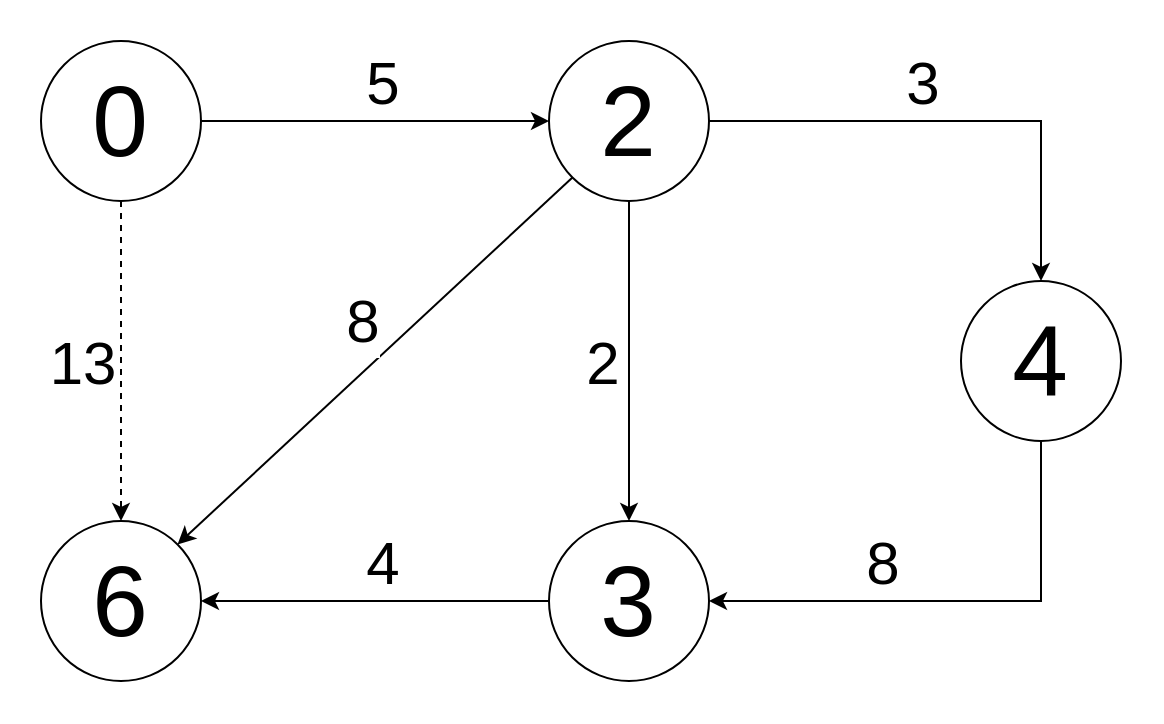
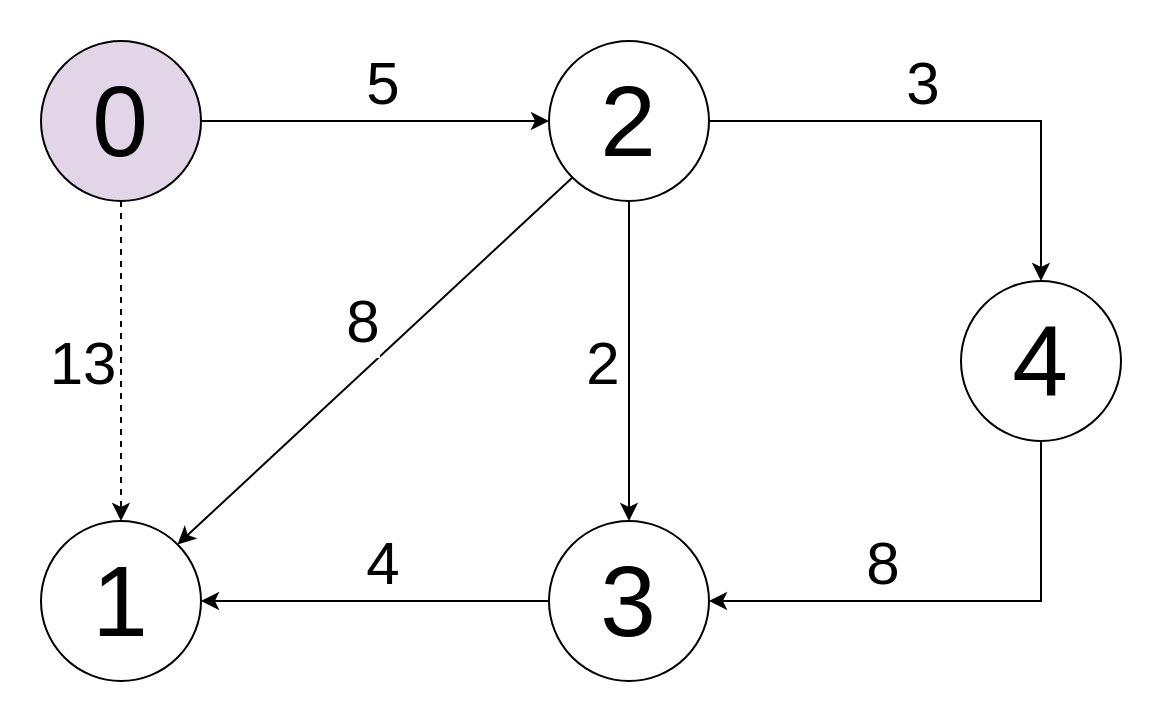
  <mxCell id="0" />
  <mxCell id="1" parent="0" />
  <mxCell id="2" value="" style="edgeStyle=orthogonalEdgeStyle;rounded=0;orthogonalLoop=1;jettySize=auto;html=1;" edge="1" parent="1" source="4" target="12"><mxGeometry relative="1" as="geometry"><mxPoint x="180" y="60" as="targetPoint" /></mxGeometry></mxCell>
  <mxCell id="3" value="5" style="edgeLabel;html=1;align=center;verticalAlign=middle;resizable=0;points=[];fontSize=30;" vertex="1" connectable="0" parent="2"><mxGeometry x="-0.218" y="-2" relative="1" as="geometry"><mxPoint x="22" y="-22" as="offset" /></mxGeometry></mxCell>
- <mxCell id="4" value="&lt;h1&gt;&lt;span style=&quot;font-weight: normal&quot;&gt;&lt;font style=&quot;font-size: 50px&quot;&gt;0&lt;/font&gt;&lt;/span&gt;&lt;/h1&gt;" style="ellipse;whiteSpace=wrap;html=1;" vertex="1" parent="1"><mxGeometry x="20" y="20" width="80" height="80" as="geometry" /></mxCell>
- <mxCell id="5" value="&lt;h1&gt;&lt;span style=&quot;font-weight: normal&quot;&gt;&lt;font style=&quot;font-size: 50px&quot;&gt;6&lt;/font&gt;&lt;/span&gt;&lt;/h1&gt;" style="ellipse;whiteSpace=wrap;html=1;" vertex="1" parent="1"><mxGeometry x="20" y="260" width="80" height="80" as="geometry" /></mxCell>
+ <mxCell id="4" value="&lt;h1&gt;&lt;span style=&quot;font-weight: normal&quot;&gt;&lt;font style=&quot;font-size: 50px&quot;&gt;0&lt;/font&gt;&lt;/span&gt;&lt;/h1&gt;" style="ellipse;whiteSpace=wrap;html=1;fillColor=#e1d5e7;" vertex="1" parent="1"><mxGeometry x="20" y="20" width="80" height="80" as="geometry" /></mxCell>
+ <mxCell id="5" value="&lt;h1&gt;&lt;span style=&quot;font-weight: normal&quot;&gt;&lt;font style=&quot;font-size: 50px&quot;&gt;1&lt;/font&gt;&lt;/span&gt;&lt;/h1&gt;" style="ellipse;whiteSpace=wrap;html=1;" vertex="1" parent="1"><mxGeometry x="20" y="260" width="80" height="80" as="geometry" /></mxCell>
  <mxCell id="6" style="edgeStyle=orthogonalEdgeStyle;rounded=0;orthogonalLoop=1;jettySize=auto;html=1;" edge="1" parent="1" source="12" target="15"><mxGeometry relative="1" as="geometry" /></mxCell>
  <mxCell id="7" value="2" style="edgeLabel;html=1;align=center;verticalAlign=middle;resizable=0;points=[];fontSize=30;" vertex="1" connectable="0" parent="6"><mxGeometry x="-0.188" y="-2" relative="1" as="geometry"><mxPoint x="-12" y="15" as="offset" /></mxGeometry></mxCell>
  <mxCell id="8" style="edgeStyle=orthogonalEdgeStyle;rounded=0;orthogonalLoop=1;jettySize=auto;html=1;entryX=0.5;entryY=0;entryDx=0;entryDy=0;" edge="1" parent="1" source="12" target="18"><mxGeometry relative="1" as="geometry" /></mxCell>
  <mxCell id="9" value="3" style="edgeLabel;html=1;align=center;verticalAlign=middle;resizable=0;points=[];fontSize=30;" vertex="1" connectable="0" parent="8"><mxGeometry x="-0.033" y="2" relative="1" as="geometry"><mxPoint x="-13" y="-18" as="offset" /></mxGeometry></mxCell>
  <mxCell id="10" style="rounded=0;orthogonalLoop=1;jettySize=auto;html=1;exitX=0;exitY=1;exitDx=0;exitDy=0;entryX=1;entryY=0;entryDx=0;entryDy=0;" edge="1" parent="1" source="12" target="5"><mxGeometry relative="1" as="geometry" /></mxCell>
  <mxCell id="11" value="8" style="edgeLabel;html=1;align=center;verticalAlign=middle;resizable=0;points=[];fontSize=30;" vertex="1" connectable="0" parent="10"><mxGeometry x="-0.143" y="3" relative="1" as="geometry"><mxPoint x="-22.78" y="-9.44" as="offset" /></mxGeometry></mxCell>
  <mxCell id="12" value="&lt;h1&gt;&lt;span style=&quot;font-weight: normal&quot;&gt;&lt;font style=&quot;font-size: 50px&quot;&gt;2&lt;/font&gt;&lt;/span&gt;&lt;/h1&gt;" style="ellipse;whiteSpace=wrap;html=1;" vertex="1" parent="1"><mxGeometry x="274" y="20" width="80" height="80" as="geometry" /></mxCell>
  <mxCell id="13" style="edgeStyle=orthogonalEdgeStyle;rounded=0;orthogonalLoop=1;jettySize=auto;html=1;entryX=1;entryY=0.5;entryDx=0;entryDy=0;" edge="1" parent="1" source="15" target="5"><mxGeometry relative="1" as="geometry" /></mxCell>
  <mxCell id="14" value="4" style="edgeLabel;html=1;align=center;verticalAlign=middle;resizable=0;points=[];fontSize=30;" vertex="1" connectable="0" parent="13"><mxGeometry x="-0.345" y="-4" relative="1" as="geometry"><mxPoint x="-27" y="-16" as="offset" /></mxGeometry></mxCell>
  <mxCell id="15" value="&lt;h1&gt;&lt;span style=&quot;font-weight: normal&quot;&gt;&lt;font style=&quot;font-size: 50px&quot;&gt;3&lt;/font&gt;&lt;/span&gt;&lt;/h1&gt;" style="ellipse;whiteSpace=wrap;html=1;" vertex="1" parent="1"><mxGeometry x="274" y="260" width="80" height="80" as="geometry" /></mxCell>
  <mxCell id="16" style="edgeStyle=orthogonalEdgeStyle;rounded=0;orthogonalLoop=1;jettySize=auto;html=1;entryX=1;entryY=0.5;entryDx=0;entryDy=0;" edge="1" parent="1" source="18" target="15"><mxGeometry relative="1" as="geometry"><Array as="points"><mxPoint x="520" y="300" /></Array></mxGeometry></mxCell>
  <mxCell id="17" value="8" style="edgeLabel;html=1;align=center;verticalAlign=middle;resizable=0;points=[];fontSize=30;" vertex="1" connectable="0" parent="16"><mxGeometry x="0.439" y="-4" relative="1" as="geometry"><mxPoint x="17" y="-16" as="offset" /></mxGeometry></mxCell>
  <mxCell id="18" value="&lt;h1&gt;&lt;span style=&quot;font-weight: normal&quot;&gt;&lt;font style=&quot;font-size: 50px&quot;&gt;4&lt;/font&gt;&lt;/span&gt;&lt;/h1&gt;" style="ellipse;whiteSpace=wrap;html=1;" vertex="1" parent="1"><mxGeometry x="480" y="140" width="80" height="80" as="geometry" /></mxCell>
  <mxCell id="19" value="" style="endArrow=classic;html=1;dashed=1;" edge="1" parent="1" source="4" target="5"><mxGeometry width="50" height="50" relative="1" as="geometry"><mxPoint x="100" y="130" as="sourcePoint" /><mxPoint x="300" y="180" as="targetPoint" /></mxGeometry></mxCell>
  <mxCell id="20" value="13" style="edgeLabel;html=1;align=center;verticalAlign=middle;resizable=0;points=[];fontSize=30;" vertex="1" connectable="0" parent="19"><mxGeometry x="-0.237" y="3" relative="1" as="geometry"><mxPoint x="-23" y="19" as="offset" /></mxGeometry></mxCell>
